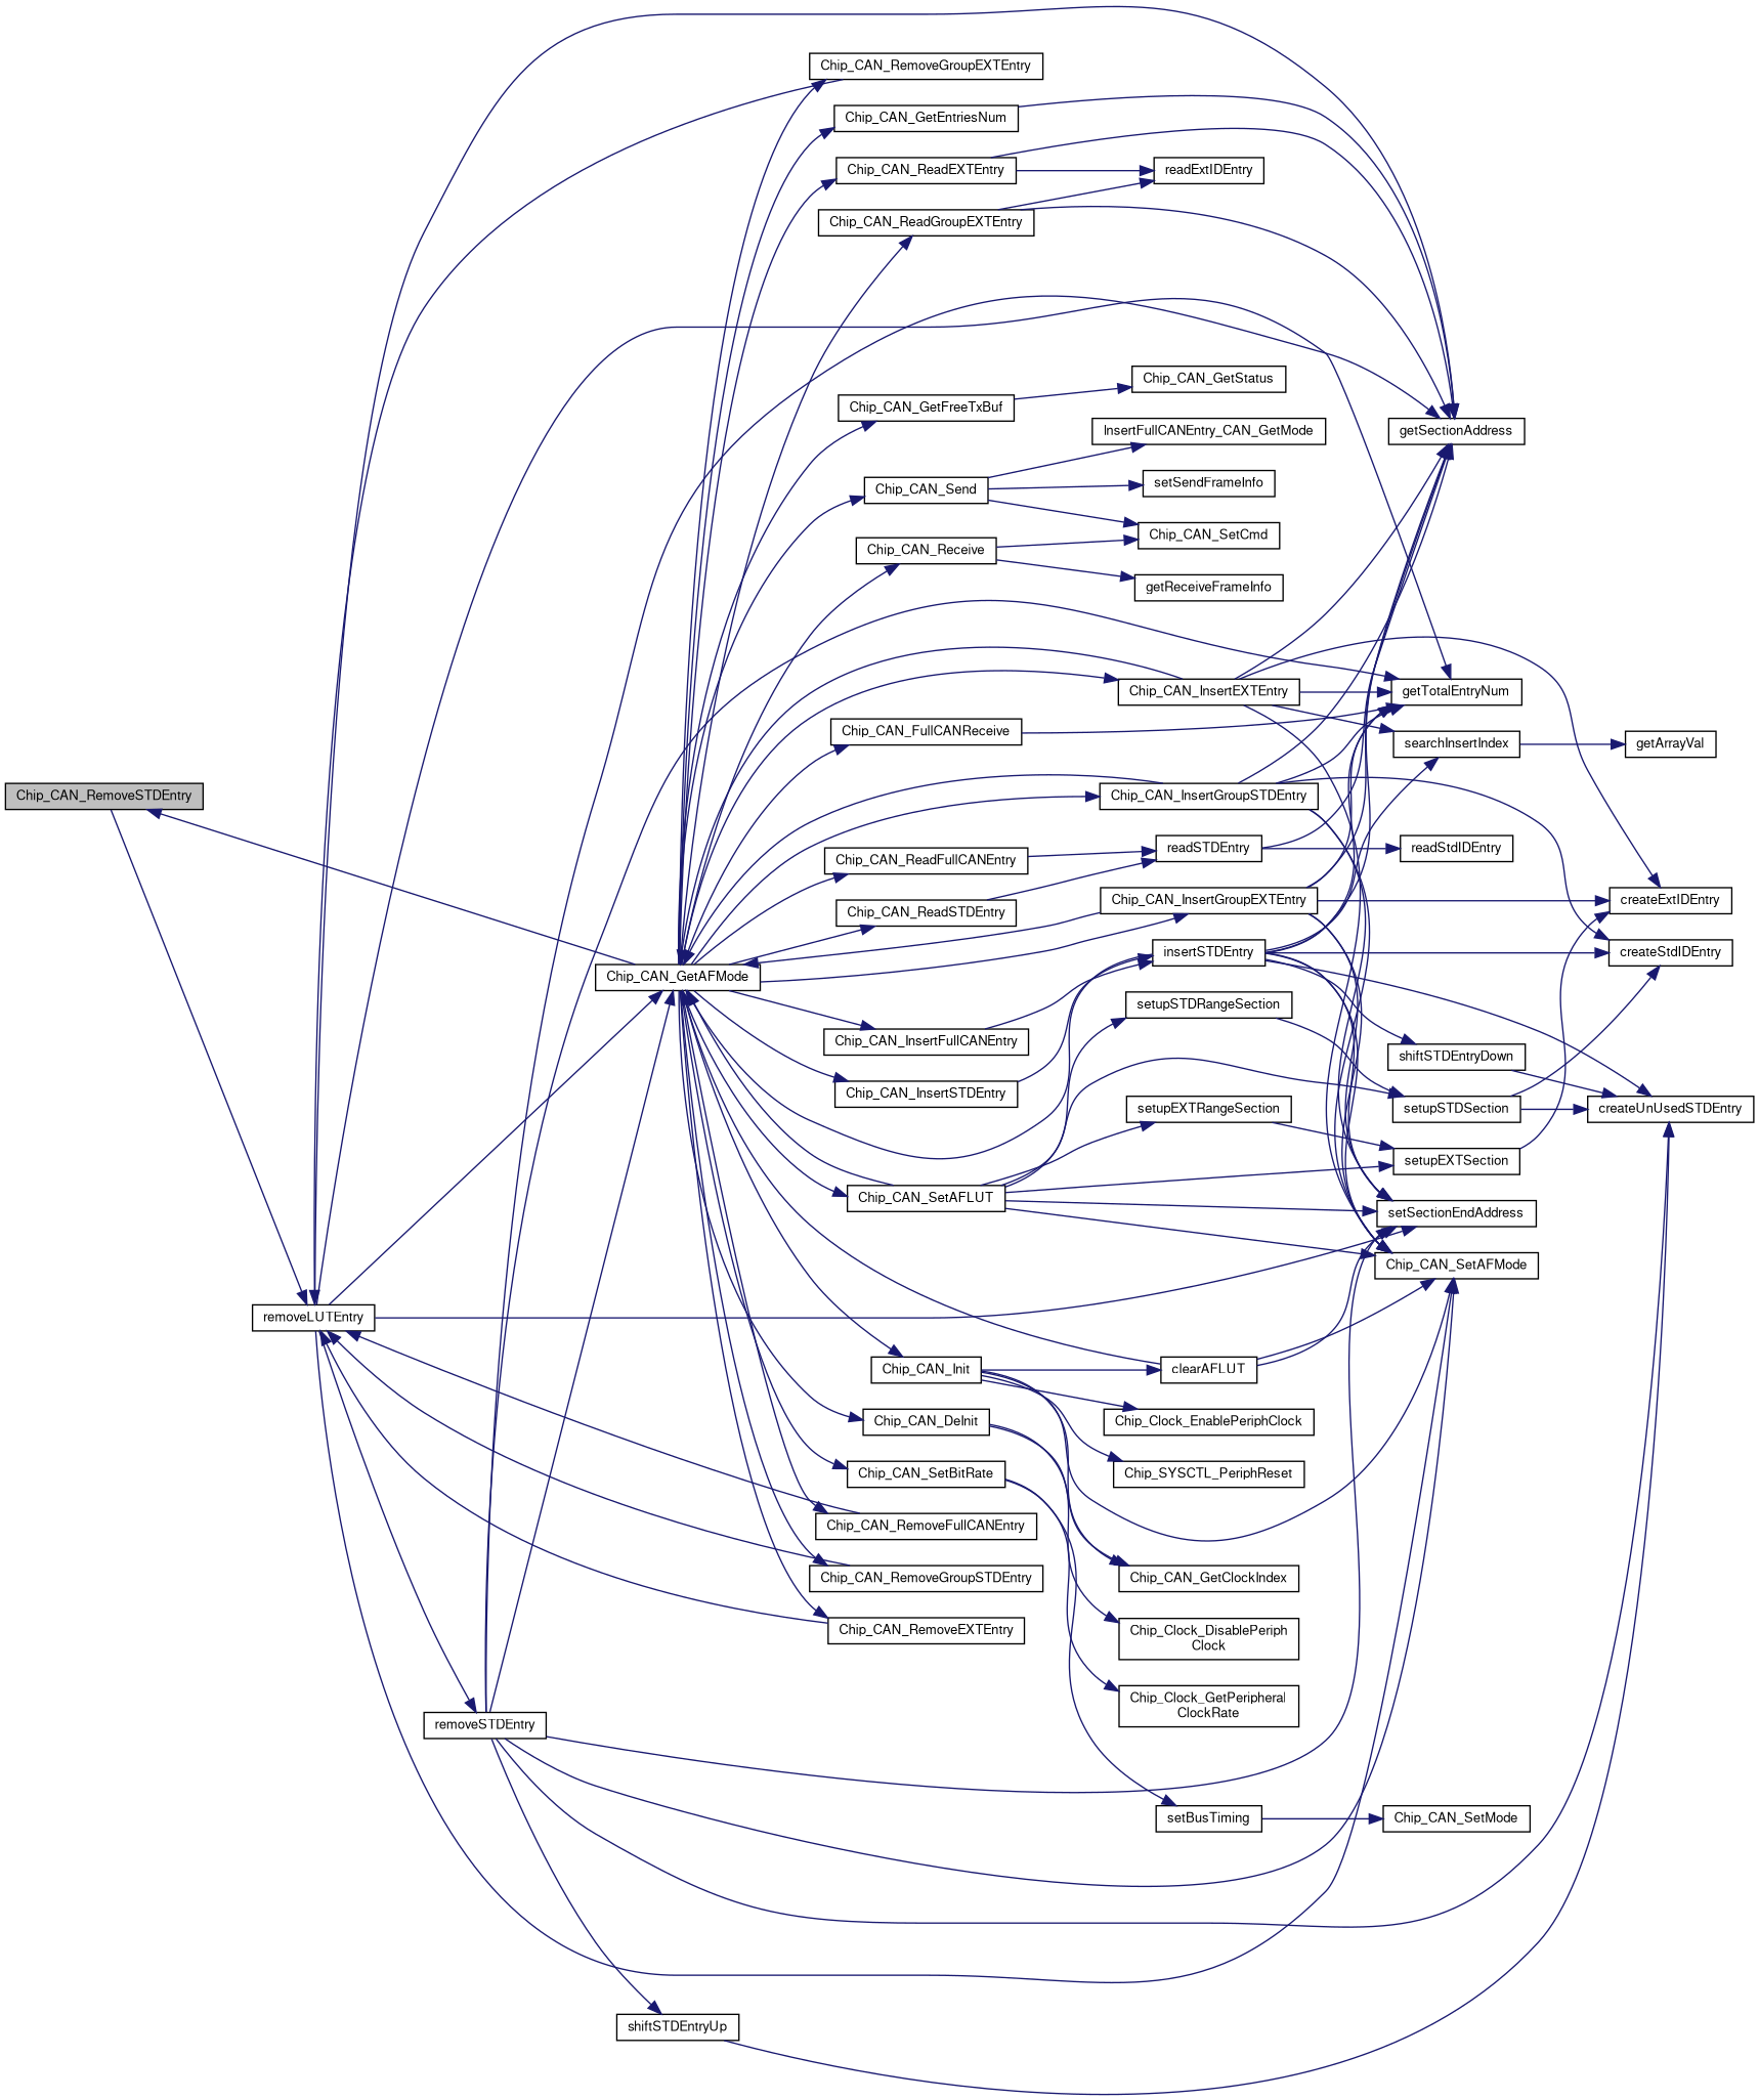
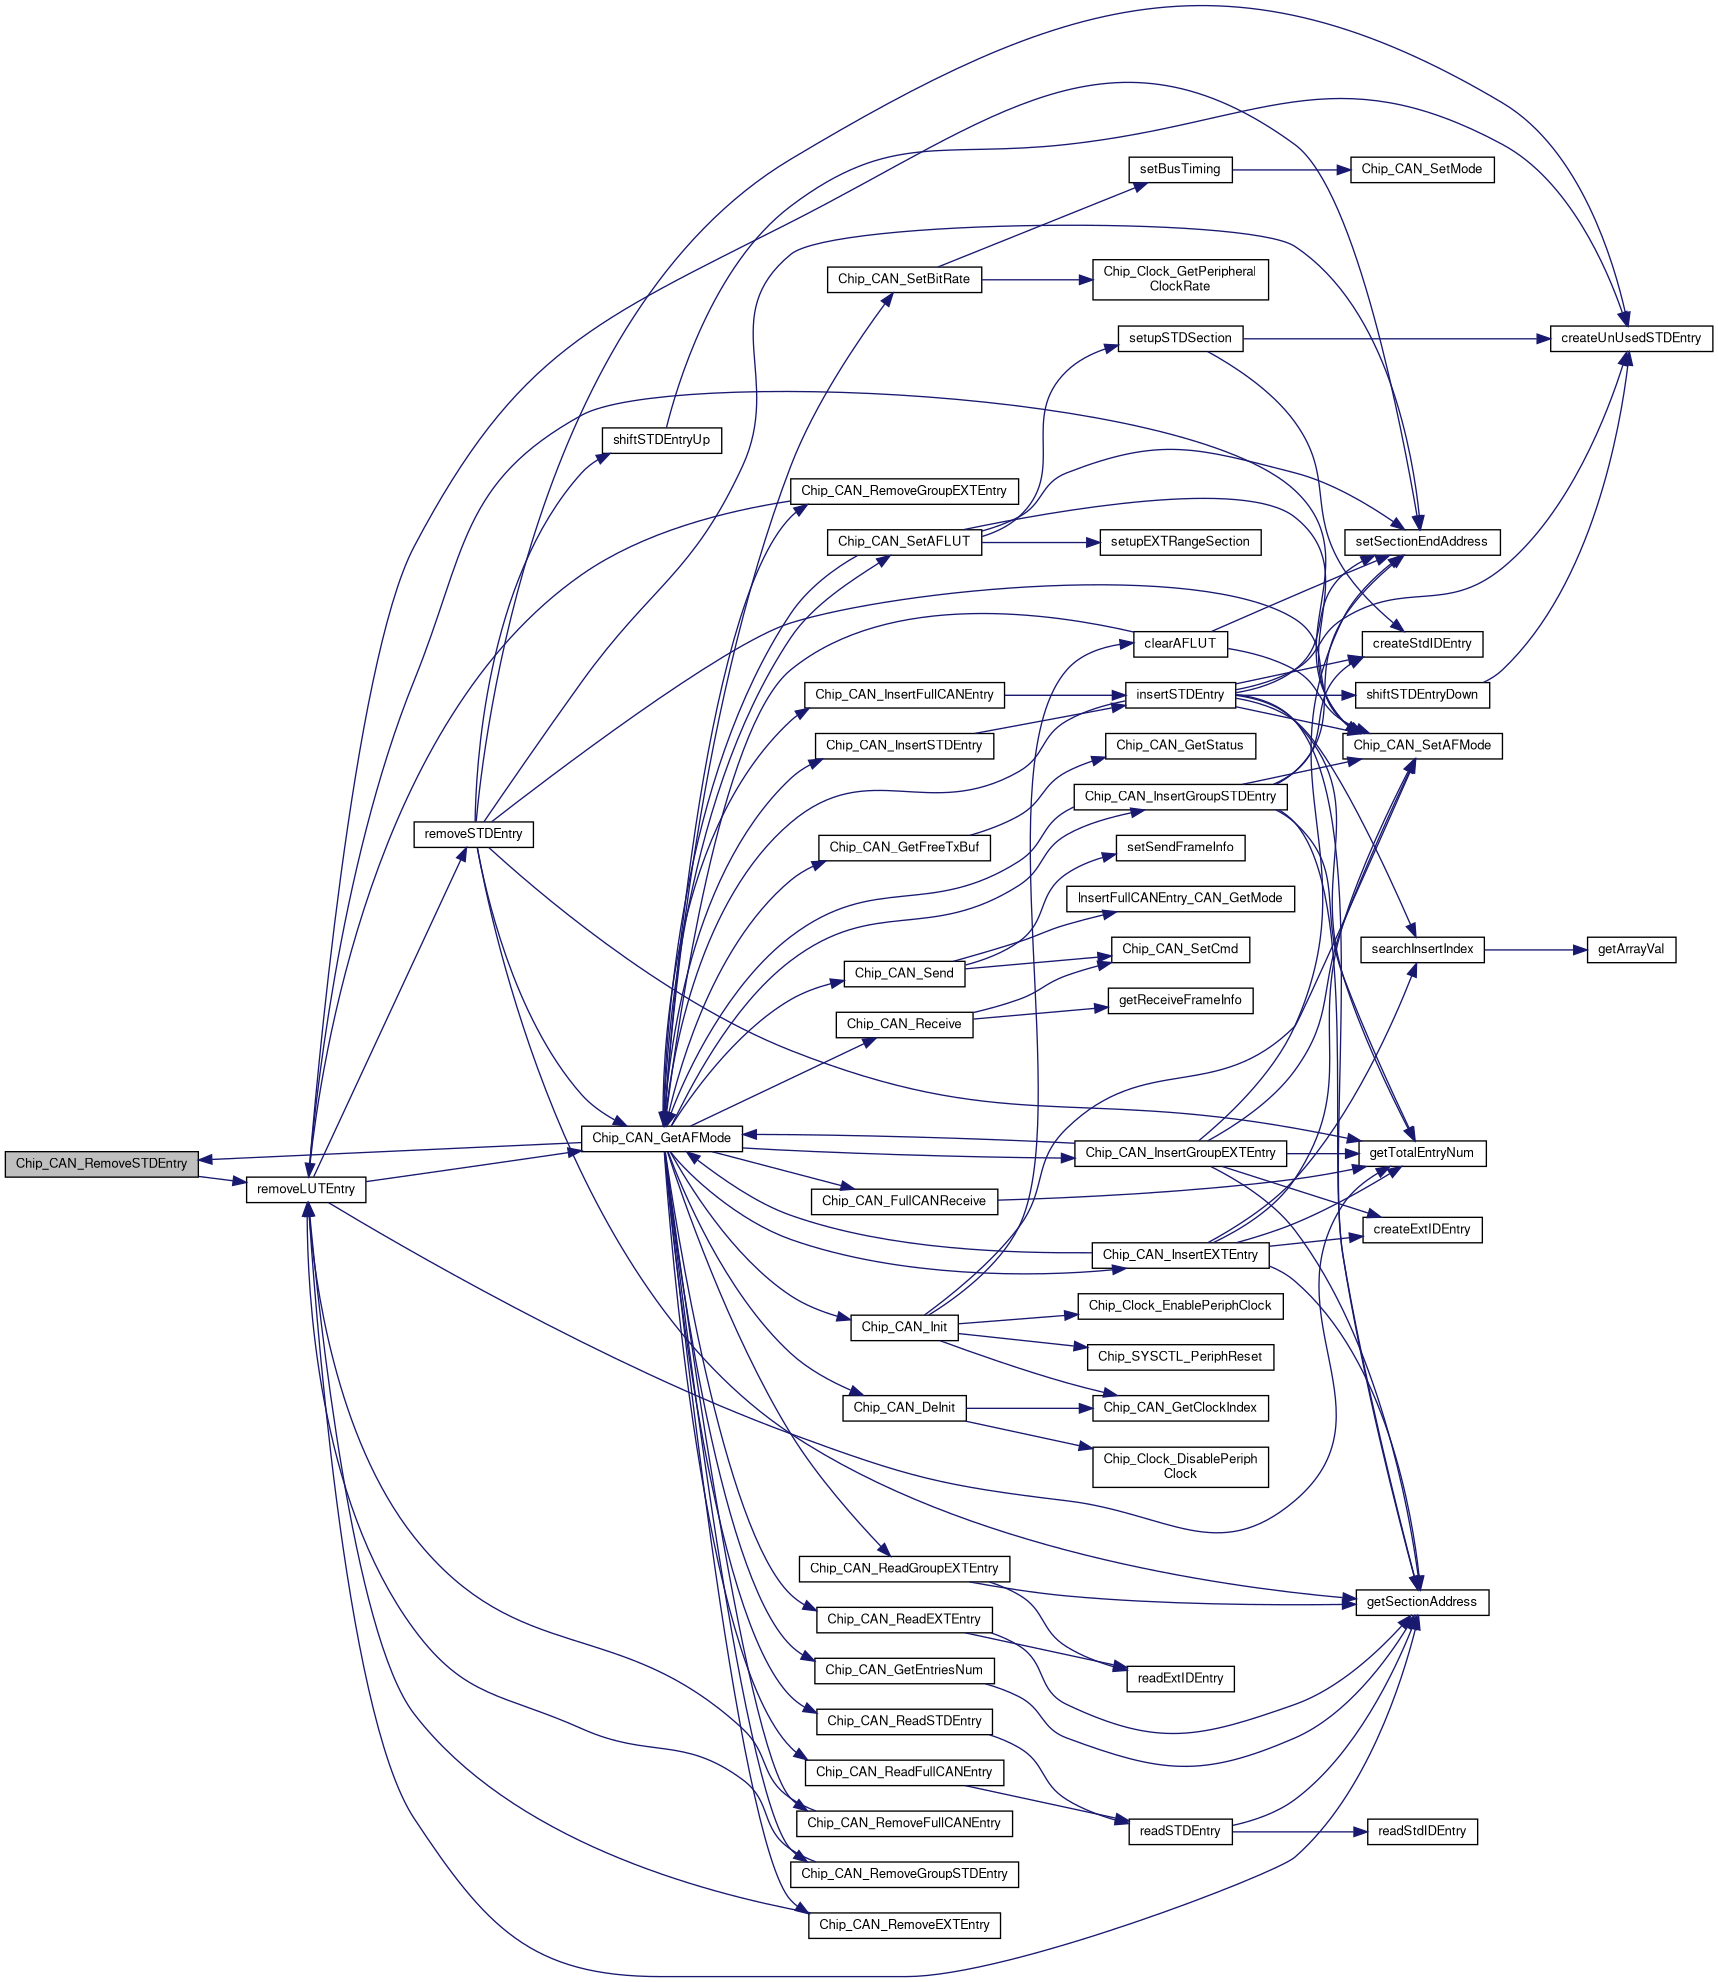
  digraph {
    rankdir=LR
    node [color=black fillcolor=white fontname=FreeSans fontsize=10 shape=record style=filled]
    edge [color=midnightblue fontname=FreeSans fontsize=10 labelfontname=FreeSans labelfontsize=10 style=solid]
    n1 [fillcolor=grey75 fontcolor=black height=0.2 label=Chip_CAN_RemoveSTDEntry width=0.4]
    n2 [height=0.2 label=removeLUTEntry width=0.4]
    n3 [height=0.2 label=Chip_CAN_GetAFMode width=0.4]
    n4 [height=0.2 label=Chip_CAN_SetAFMode width=0.4]
    n5 [height=0.2 label=setSectionEndAddress width=0.4]
    n6 [height=0.2 label=getTotalEntryNum width=0.4]
    n7 [height=0.2 label=getSectionAddress width=0.4]
    n8 [height=0.2 label=removeSTDEntry width=0.4]
    n9 [height=0.2 label=Chip_CAN_SetAFLUT width=0.4]
    n10 [height=0.2 label=Chip_CAN_InsertFullCANEntry width=0.4]
    n11 [height=0.2 label=Chip_CAN_InsertSTDEntry width=0.4]
    n12 [height=0.2 label=Chip_CAN_InsertGroupSTDEntry width=0.4]
    n13 [height=0.2 label=Chip_CAN_InsertEXTEntry width=0.4]
    n14 [height=0.2 label=Chip_CAN_InsertGroupEXTEntry width=0.4]
    n15 [height=0.2 label=Chip_CAN_RemoveFullCANEntry width=0.4]
    n16 [height=0.2 label=Chip_CAN_RemoveGroupSTDEntry width=0.4]
    n17 [height=0.2 label=Chip_CAN_RemoveEXTEntry width=0.4]
    n18 [height=0.2 label=Chip_CAN_RemoveGroupEXTEntry width=0.4]
    n19 [height=0.2 label=Chip_CAN_GetEntriesNum width=0.4]
    n20 [height=0.2 label=Chip_CAN_ReadFullCANEntry width=0.4]
    n21 [height=0.2 label=Chip_CAN_ReadSTDEntry width=0.4]
    n22 [height=0.2 label=Chip_CAN_ReadEXTEntry width=0.4]
    n23 [height=0.2 label=Chip_CAN_ReadGroupEXTEntry width=0.4]
    n24 [height=0.2 label=Chip_CAN_Init width=0.4]
    n25 [height=0.2 label=Chip_CAN_DeInit width=0.4]
    n26 [height=0.2 label=Chip_CAN_SetBitRate width=0.4]
    n27 [height=0.2 label=Chip_CAN_GetFreeTxBuf width=0.4]
    n28 [height=0.2 label=Chip_CAN_Send width=0.4]
    n29 [height=0.2 label=Chip_CAN_Receive width=0.4]
    n30 [height=0.2 label=Chip_CAN_FullCANReceive width=0.4]
    n31 [height=0.2 label=createUnUsedSTDEntry width=0.4]
    n32 [height=0.2 label=shiftSTDEntryUp width=0.4]
    n33 [height=0.2 label=setupSTDSection width=0.4]
-   n34 [height=0.2 label=setupSTDRangeSection width=0.4]
-   n35 [height=0.2 label=setupEXTSection width=0.4]
    n36 [height=0.2 label=setupEXTRangeSection width=0.4]
    n37 [height=0.2 label=insertSTDEntry width=0.4]
    n38 [height=0.2 label=createStdIDEntry width=0.4]
    n39 [height=0.2 label=createExtIDEntry width=0.4]
    n40 [height=0.2 label=searchInsertIndex width=0.4]
    n41 [height=0.2 label=readSTDEntry width=0.4]
    n42 [height=0.2 label=readExtIDEntry width=0.4]
    n43 [height=0.2 label=Chip_Clock_EnablePeriphClock width=0.4]
    n44 [height=0.2 label=Chip_CAN_GetClockIndex width=0.4]
    n45 [height=0.2 label=Chip_SYSCTL_PeriphReset width=0.4]
    n46 [height=0.2 label=clearAFLUT width=0.4]
    n47 [height=0.2 label="Chip_Clock_DisablePeriph\lClock" width=0.4]
    n48 [height=0.2 label="Chip_Clock_GetPeripheral\lClockRate" width=0.4]
    n49 [height=0.2 label=setBusTiming width=0.4]
    n50 [height=0.2 label=Chip_CAN_GetStatus width=0.4]
    n51 [height=0.2 label=setSendFrameInfo width=0.4]
    n52 [height=0.2 label=InsertFullCANEntry_CAN_GetMode width=0.4]
    n53 [height=0.2 label=Chip_CAN_SetCmd width=0.4]
    n54 [height=0.2 label=getReceiveFrameInfo width=0.4]
    n55 [height=0.2 label=shiftSTDEntryDown width=0.4]
    n56 [height=0.2 label=getArrayVal width=0.4]
    n57 [height=0.2 label=readStdIDEntry width=0.4]
    n58 [height=0.2 label=Chip_CAN_SetMode width=0.4]
    n1 -> n2
    n2 -> n3
    n2 -> n4
    n2 -> n5
    n2 -> n6
    n2 -> n7
    n2 -> n8
    n3 -> n1
    n3 -> n9
    n3 -> n10
    n3 -> n11
    n3 -> n12
    n3 -> n13
    n3 -> n14
    n3 -> n15
    n3 -> n16
    n3 -> n17
    n3 -> n18
    n3 -> n19
    n3 -> n20
    n3 -> n21
    n3 -> n22
    n3 -> n23
    n3 -> n24
    n3 -> n25
    n3 -> n26
    n3 -> n27
    n3 -> n28
    n3 -> n29
    n3 -> n30
    n8 -> n3
    n8 -> n4
    n8 -> n5
    n8 -> n6
    n8 -> n7
    n8 -> n31
    n8 -> n32
    n9 -> n3
    n9 -> n4
    n9 -> n5
    n9 -> n33
-   n9 -> n34
-   n9 -> n35
    n9 -> n36
    n10 -> n37
    n11 -> n37
    n12 -> n3
    n12 -> n4
    n12 -> n5
    n12 -> n6
    n12 -> n7
    n12 -> n38
    n13 -> n3
    n13 -> n4
    n13 -> n6
    n13 -> n7
    n13 -> n39
    n13 -> n40
    n14 -> n3
    n14 -> n4
    n14 -> n5
    n14 -> n6
    n14 -> n7
    n14 -> n39
    n15 -> n2
    n16 -> n2
    n17 -> n2
    n18 -> n2
    n19 -> n7
    n20 -> n41
    n21 -> n41
    n22 -> n7
    n22 -> n42
    n23 -> n7
    n23 -> n42
    n24 -> n4
    n24 -> n43
    n24 -> n44
    n24 -> n45
    n24 -> n46
    n25 -> n44
    n25 -> n47
    n26 -> n48
    n26 -> n49
    n27 -> n50
    n28 -> n51
    n28 -> n52
    n28 -> n53
    n29 -> n53
    n29 -> n54
    n30 -> n6
    n32 -> n31
    n33 -> n31
    n33 -> n38
-   n34 -> n33
-   n35 -> n39
-   n36 -> n35
    n37 -> n3
    n37 -> n4
    n37 -> n5
    n37 -> n6
    n37 -> n7
    n37 -> n31
    n37 -> n38
    n37 -> n40
    n37 -> n55
    n40 -> n56
    n41 -> n7
    n41 -> n57
    n46 -> n3
    n46 -> n4
    n46 -> n5
    n49 -> n58
    n55 -> n31
  }
